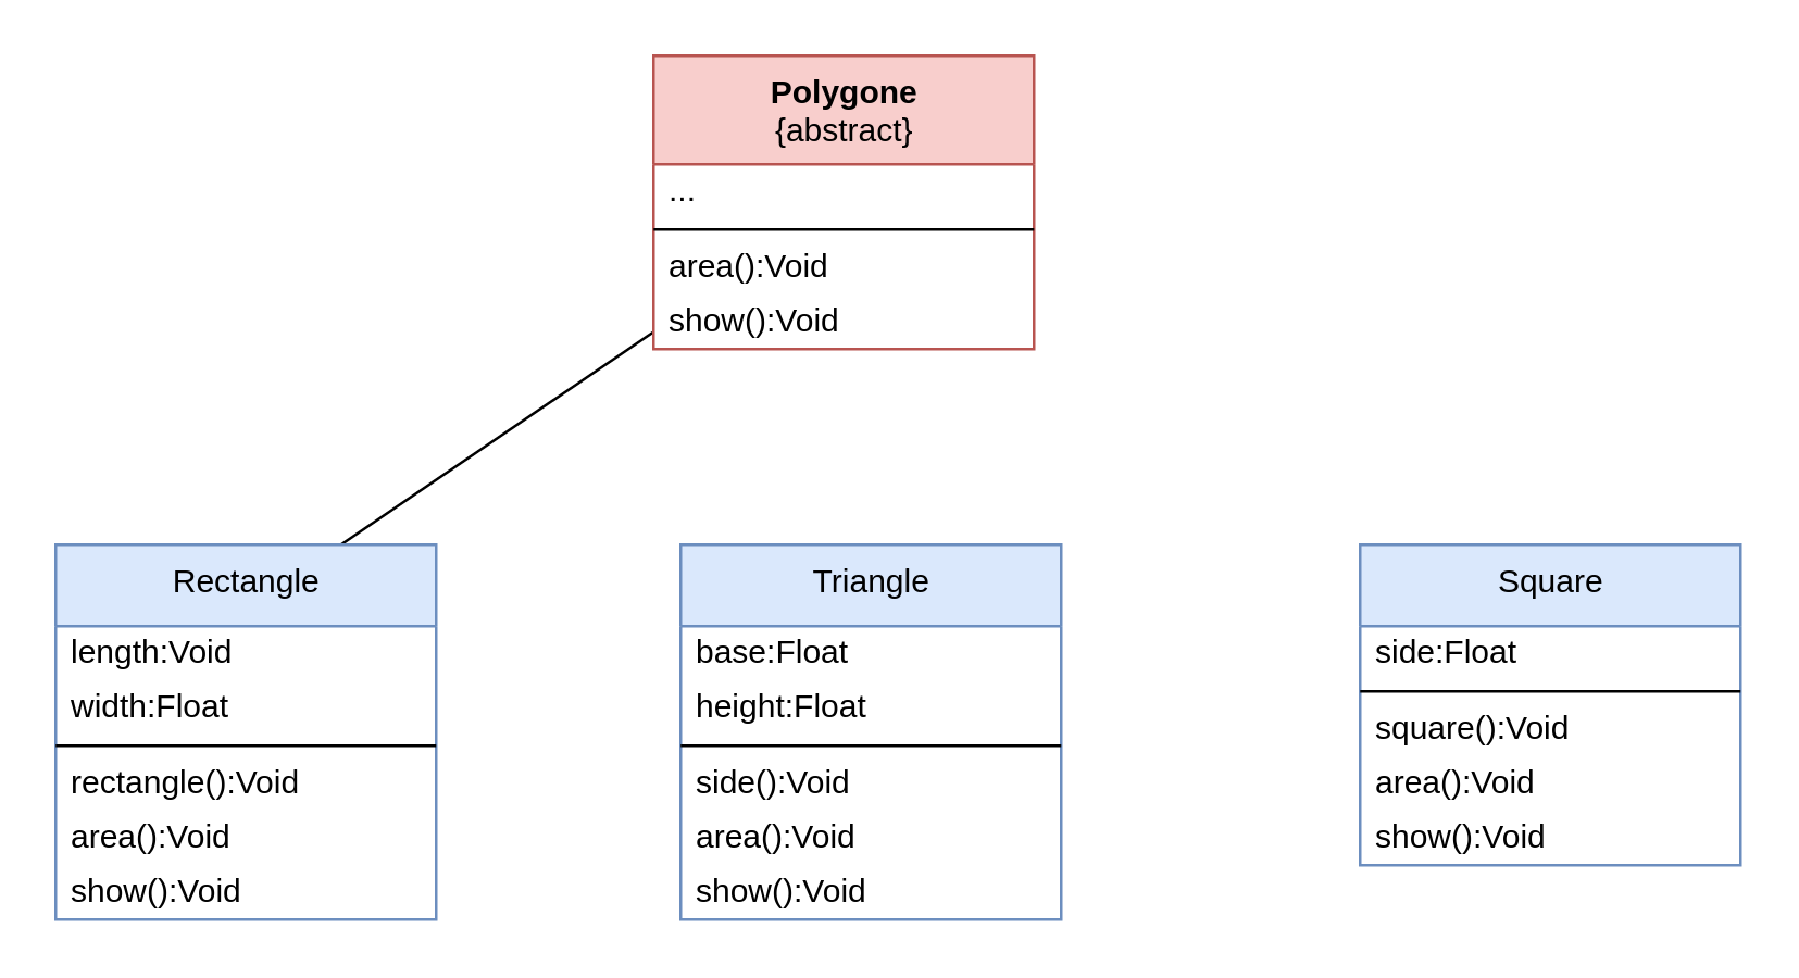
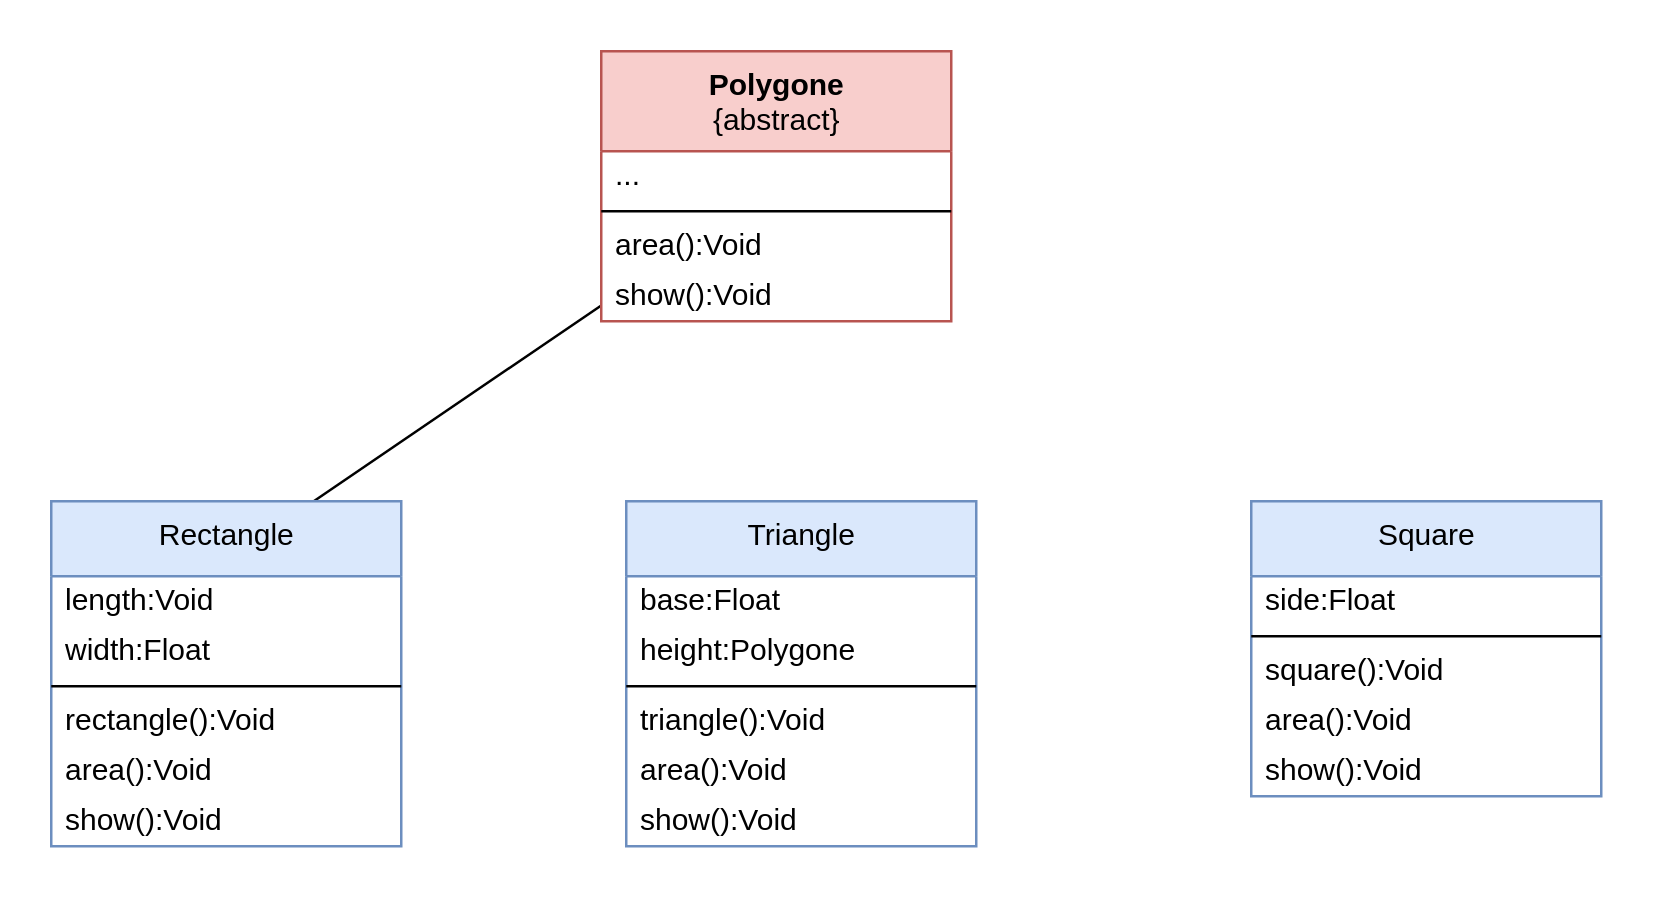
  <mxCell id="0" />
  <mxCell id="1" parent="0" />
  <mxCell id="2" style="edgeStyle=none;html=1;entryX=0.75;entryY=0;entryDx=0;entryDy=0;endArrow=none;endFill=0;" edge="1" parent="1" source="3" target="8"><mxGeometry relative="1" as="geometry" /></mxCell>
  <mxCell id="3" value="&lt;b&gt;Polygone&lt;/b&gt;&lt;br&gt;{abstract}" style="swimlane;fontStyle=0;align=center;verticalAlign=top;childLayout=stackLayout;horizontal=1;startSize=40;horizontalStack=0;resizeParent=1;resizeParentMax=0;resizeLast=0;collapsible=0;marginBottom=0;html=1;rounded=0;fillColor=#f8cecc;strokeColor=#b85450;" vertex="1" parent="1"><mxGeometry x="240" y="20" width="140" height="108" as="geometry" /></mxCell>
  <mxCell id="4" value="..." style="text;html=1;strokeColor=none;fillColor=none;align=left;verticalAlign=middle;spacingLeft=4;spacingRight=4;overflow=hidden;rotatable=0;points=[[0,0.5],[1,0.5]];portConstraint=eastwest;rounded=0;" vertex="1" parent="3"><mxGeometry y="40" width="140" height="20" as="geometry" /></mxCell>
  <mxCell id="5" value="" style="line;strokeWidth=1;fillColor=none;align=left;verticalAlign=middle;spacingTop=-1;spacingLeft=3;spacingRight=3;rotatable=0;labelPosition=right;points=[];portConstraint=eastwest;rounded=0;" vertex="1" parent="3"><mxGeometry y="60" width="140" height="8" as="geometry" /></mxCell>
  <mxCell id="6" value="area():Void" style="text;html=1;strokeColor=none;fillColor=none;align=left;verticalAlign=middle;spacingLeft=4;spacingRight=4;overflow=hidden;rotatable=0;points=[[0,0.5],[1,0.5]];portConstraint=eastwest;rounded=0;" vertex="1" parent="3"><mxGeometry y="68" width="140" height="20" as="geometry" /></mxCell>
  <mxCell id="7" value="show():Void" style="text;html=1;strokeColor=none;fillColor=none;align=left;verticalAlign=middle;spacingLeft=4;spacingRight=4;overflow=hidden;rotatable=0;points=[[0,0.5],[1,0.5]];portConstraint=eastwest;rounded=0;" vertex="1" parent="3"><mxGeometry y="88" width="140" height="20" as="geometry" /></mxCell>
  <mxCell id="8" value="Rectangle" style="swimlane;fontStyle=0;align=center;verticalAlign=top;childLayout=stackLayout;horizontal=1;startSize=30;horizontalStack=0;resizeParent=1;resizeParentMax=0;resizeLast=0;collapsible=0;marginBottom=0;html=1;rounded=0;fillColor=#dae8fc;strokeColor=#6c8ebf;" vertex="1" parent="1"><mxGeometry x="20" y="200" width="140" height="138" as="geometry" /></mxCell>
  <mxCell id="9" value="length:Void" style="text;html=1;strokeColor=none;fillColor=none;align=left;verticalAlign=middle;spacingLeft=4;spacingRight=4;overflow=hidden;rotatable=0;points=[[0,0.5],[1,0.5]];portConstraint=eastwest;rounded=0;" vertex="1" parent="8"><mxGeometry y="30" width="140" height="20" as="geometry" /></mxCell>
  <mxCell id="10" value="width:Float" style="text;html=1;strokeColor=none;fillColor=none;align=left;verticalAlign=middle;spacingLeft=4;spacingRight=4;overflow=hidden;rotatable=0;points=[[0,0.5],[1,0.5]];portConstraint=eastwest;rounded=0;" vertex="1" parent="8"><mxGeometry y="50" width="140" height="20" as="geometry" /></mxCell>
  <mxCell id="11" value="" style="line;strokeWidth=1;fillColor=none;align=left;verticalAlign=middle;spacingTop=-1;spacingLeft=3;spacingRight=3;rotatable=0;labelPosition=right;points=[];portConstraint=eastwest;rounded=0;" vertex="1" parent="8"><mxGeometry y="70" width="140" height="8" as="geometry" /></mxCell>
  <mxCell id="12" value="rectangle():Void" style="text;html=1;strokeColor=none;fillColor=none;align=left;verticalAlign=middle;spacingLeft=4;spacingRight=4;overflow=hidden;rotatable=0;points=[[0,0.5],[1,0.5]];portConstraint=eastwest;rounded=0;" vertex="1" parent="8"><mxGeometry y="78" width="140" height="20" as="geometry" /></mxCell>
  <mxCell id="13" value="area():Void" style="text;html=1;strokeColor=none;fillColor=none;align=left;verticalAlign=middle;spacingLeft=4;spacingRight=4;overflow=hidden;rotatable=0;points=[[0,0.5],[1,0.5]];portConstraint=eastwest;rounded=0;" vertex="1" parent="8"><mxGeometry y="98" width="140" height="20" as="geometry" /></mxCell>
  <mxCell id="14" value="show():Void" style="text;html=1;strokeColor=none;fillColor=none;align=left;verticalAlign=middle;spacingLeft=4;spacingRight=4;overflow=hidden;rotatable=0;points=[[0,0.5],[1,0.5]];portConstraint=eastwest;rounded=0;" vertex="1" parent="8"><mxGeometry y="118" width="140" height="20" as="geometry" /></mxCell>
  <mxCell id="15" value="Triangle" style="swimlane;fontStyle=0;align=center;verticalAlign=top;childLayout=stackLayout;horizontal=1;startSize=30;horizontalStack=0;resizeParent=1;resizeParentMax=0;resizeLast=0;collapsible=0;marginBottom=0;html=1;rounded=0;fillColor=#dae8fc;strokeColor=#6c8ebf;" vertex="1" parent="1"><mxGeometry x="250" y="200" width="140" height="138" as="geometry" /></mxCell>
  <mxCell id="16" value="base:Float" style="text;html=1;strokeColor=none;fillColor=none;align=left;verticalAlign=middle;spacingLeft=4;spacingRight=4;overflow=hidden;rotatable=0;points=[[0,0.5],[1,0.5]];portConstraint=eastwest;rounded=0;" vertex="1" parent="15"><mxGeometry y="30" width="140" height="20" as="geometry" /></mxCell>
- <mxCell id="17" value="height:Float" style="text;html=1;strokeColor=none;fillColor=none;align=left;verticalAlign=middle;spacingLeft=4;spacingRight=4;overflow=hidden;rotatable=0;points=[[0,0.5],[1,0.5]];portConstraint=eastwest;rounded=0;" vertex="1" parent="15"><mxGeometry y="50" width="140" height="20" as="geometry" /></mxCell>
+ <mxCell id="17" value="height:Polygone" style="text;html=1;strokeColor=none;fillColor=none;align=left;verticalAlign=middle;spacingLeft=4;spacingRight=4;overflow=hidden;rotatable=0;points=[[0,0.5],[1,0.5]];portConstraint=eastwest;rounded=0;" vertex="1" parent="15"><mxGeometry y="50" width="140" height="20" as="geometry" /></mxCell>
  <mxCell id="18" value="" style="line;strokeWidth=1;fillColor=none;align=left;verticalAlign=middle;spacingTop=-1;spacingLeft=3;spacingRight=3;rotatable=0;labelPosition=right;points=[];portConstraint=eastwest;rounded=0;" vertex="1" parent="15"><mxGeometry y="70" width="140" height="8" as="geometry" /></mxCell>
- <mxCell id="19" value="side():Void" style="text;html=1;strokeColor=none;fillColor=none;align=left;verticalAlign=middle;spacingLeft=4;spacingRight=4;overflow=hidden;rotatable=0;points=[[0,0.5],[1,0.5]];portConstraint=eastwest;rounded=0;" vertex="1" parent="15"><mxGeometry y="78" width="140" height="20" as="geometry" /></mxCell>
+ <mxCell id="19" value="triangle():Void" style="text;html=1;strokeColor=none;fillColor=none;align=left;verticalAlign=middle;spacingLeft=4;spacingRight=4;overflow=hidden;rotatable=0;points=[[0,0.5],[1,0.5]];portConstraint=eastwest;rounded=0;" vertex="1" parent="15"><mxGeometry y="78" width="140" height="20" as="geometry" /></mxCell>
  <mxCell id="20" value="area():Void" style="text;html=1;strokeColor=none;fillColor=none;align=left;verticalAlign=middle;spacingLeft=4;spacingRight=4;overflow=hidden;rotatable=0;points=[[0,0.5],[1,0.5]];portConstraint=eastwest;rounded=0;" vertex="1" parent="15"><mxGeometry y="98" width="140" height="20" as="geometry" /></mxCell>
  <mxCell id="21" value="show():Void" style="text;html=1;strokeColor=none;fillColor=none;align=left;verticalAlign=middle;spacingLeft=4;spacingRight=4;overflow=hidden;rotatable=0;points=[[0,0.5],[1,0.5]];portConstraint=eastwest;rounded=0;" vertex="1" parent="15"><mxGeometry y="118" width="140" height="20" as="geometry" /></mxCell>
  <mxCell id="22" value="Square" style="swimlane;fontStyle=0;align=center;verticalAlign=top;childLayout=stackLayout;horizontal=1;startSize=30;horizontalStack=0;resizeParent=1;resizeParentMax=0;resizeLast=0;collapsible=0;marginBottom=0;html=1;rounded=0;fillColor=#dae8fc;strokeColor=#6c8ebf;" vertex="1" parent="1"><mxGeometry x="500" y="200" width="140" height="118" as="geometry" /></mxCell>
  <mxCell id="23" value="side:Float" style="text;html=1;strokeColor=none;fillColor=none;align=left;verticalAlign=middle;spacingLeft=4;spacingRight=4;overflow=hidden;rotatable=0;points=[[0,0.5],[1,0.5]];portConstraint=eastwest;rounded=0;" vertex="1" parent="22"><mxGeometry y="30" width="140" height="20" as="geometry" /></mxCell>
  <mxCell id="24" value="" style="line;strokeWidth=1;fillColor=none;align=left;verticalAlign=middle;spacingTop=-1;spacingLeft=3;spacingRight=3;rotatable=0;labelPosition=right;points=[];portConstraint=eastwest;rounded=0;" vertex="1" parent="22"><mxGeometry y="50" width="140" height="8" as="geometry" /></mxCell>
  <mxCell id="25" value="square():Void" style="text;html=1;strokeColor=none;fillColor=none;align=left;verticalAlign=middle;spacingLeft=4;spacingRight=4;overflow=hidden;rotatable=0;points=[[0,0.5],[1,0.5]];portConstraint=eastwest;rounded=0;" vertex="1" parent="22"><mxGeometry y="58" width="140" height="20" as="geometry" /></mxCell>
  <mxCell id="26" value="area():Void" style="text;html=1;strokeColor=none;fillColor=none;align=left;verticalAlign=middle;spacingLeft=4;spacingRight=4;overflow=hidden;rotatable=0;points=[[0,0.5],[1,0.5]];portConstraint=eastwest;rounded=0;" vertex="1" parent="22"><mxGeometry y="78" width="140" height="20" as="geometry" /></mxCell>
  <mxCell id="27" value="show():Void" style="text;html=1;strokeColor=none;fillColor=none;align=left;verticalAlign=middle;spacingLeft=4;spacingRight=4;overflow=hidden;rotatable=0;points=[[0,0.5],[1,0.5]];portConstraint=eastwest;rounded=0;" vertex="1" parent="22"><mxGeometry y="98" width="140" height="20" as="geometry" /></mxCell>
